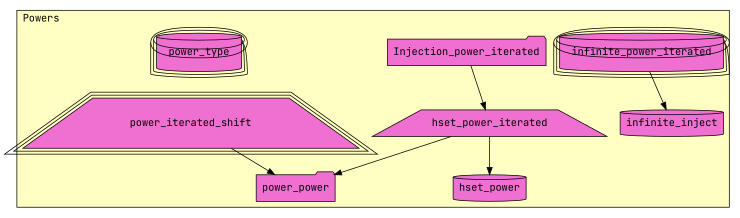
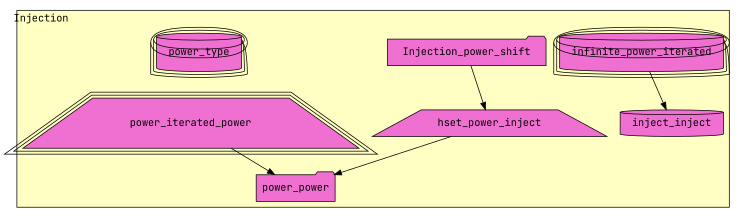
  digraph {
    fontname="JetBrains Mono"
    node [fillcolor="#F070D1" fontname="JetBrains Mono" shape=cylinder style=filled]
    edge [fontname="JetBrains Mono"]
    n1 [label=infinite_power_iterated peripheries=3]
-   n2 [label=infinite_inject]
-   n3 [label=Injection_power_iterated shape=folder]
-   n4 [label=hset_power_iterated shape=trapezium]
-   n5 [label=hset_power]
-   n6 [label=power_iterated_shift peripheries=3 shape=trapezium]
+   n2 [label=inject_inject]
+   n3 [label=Injection_power_shift shape=folder]
+   n4 [label=hset_power_inject shape=trapezium]
+   n6 [label=power_iterated_power peripheries=3 shape=trapezium]
    n7 [label=power_power shape=folder]
    n8 [label=power_type peripheries=3]
    subgraph cluster_1 {
      fillcolor="#FFFFC3"
-     label=Powers
+     label=Injection
      labeljust=l
      style=filled
      n1
      n2
      n3
      n4
-     n5
      n6
      n7
      n8
    }
    n1 -> n2
    n3 -> n4
-   n4 -> n5
    n4 -> n7
    n6 -> n7
  }
